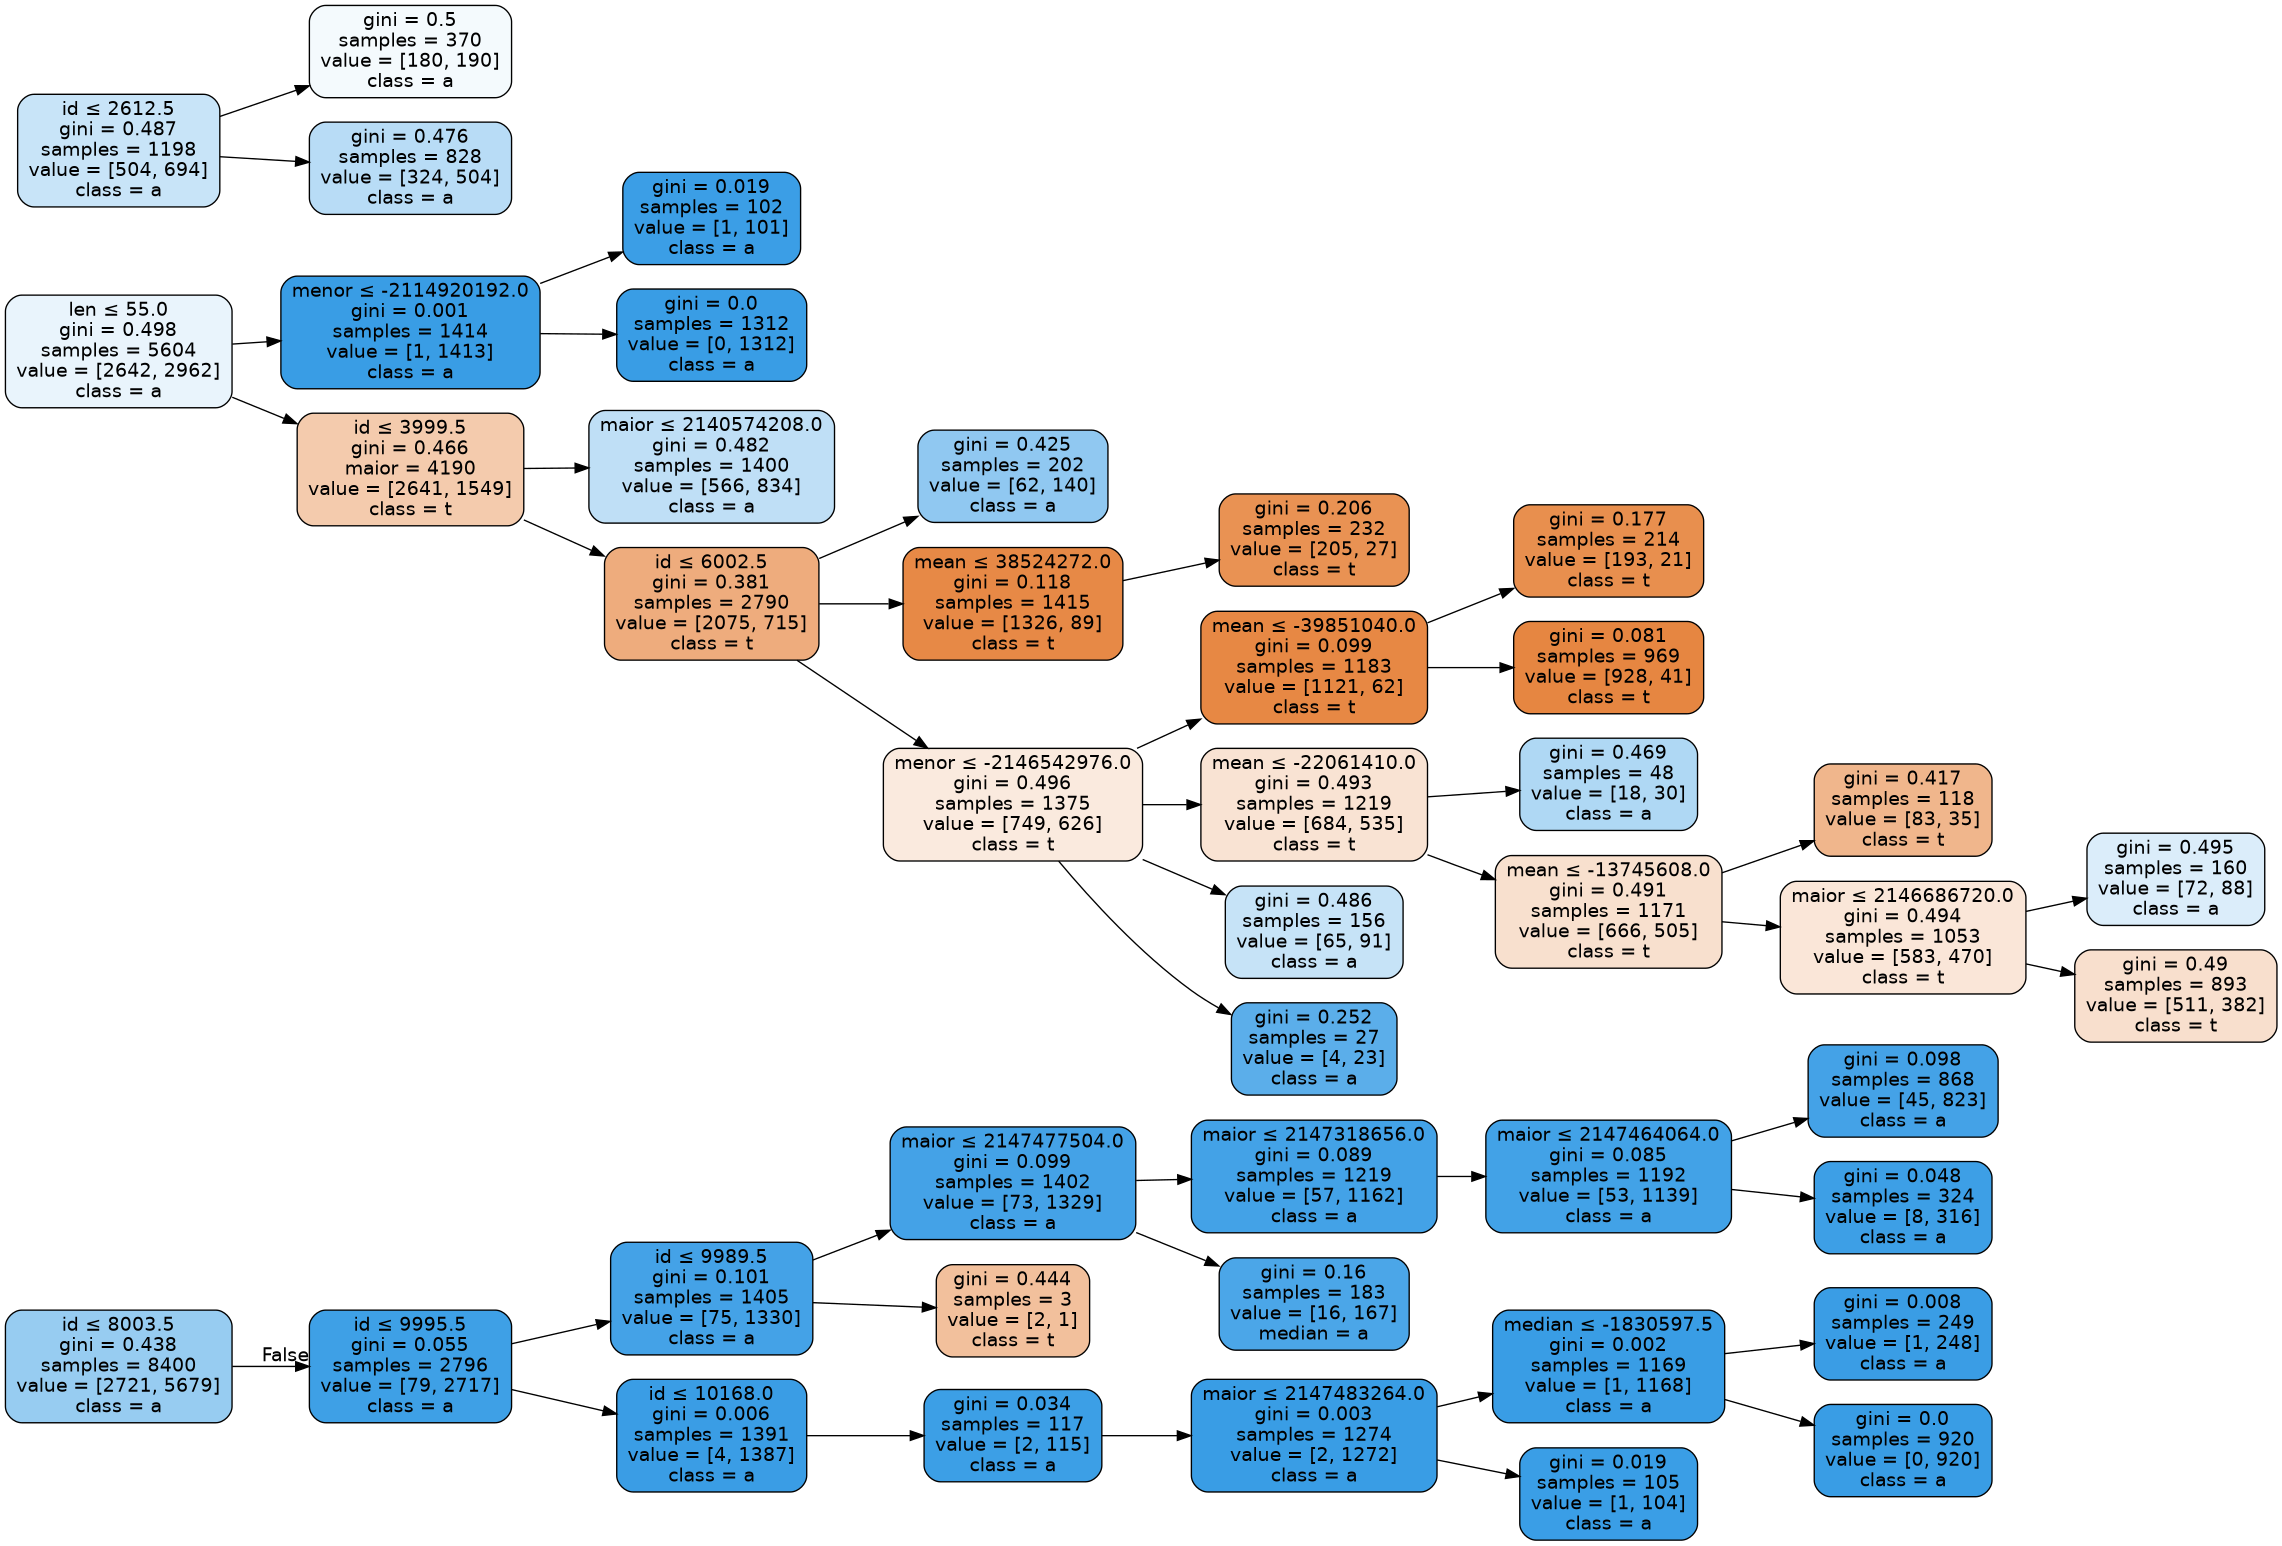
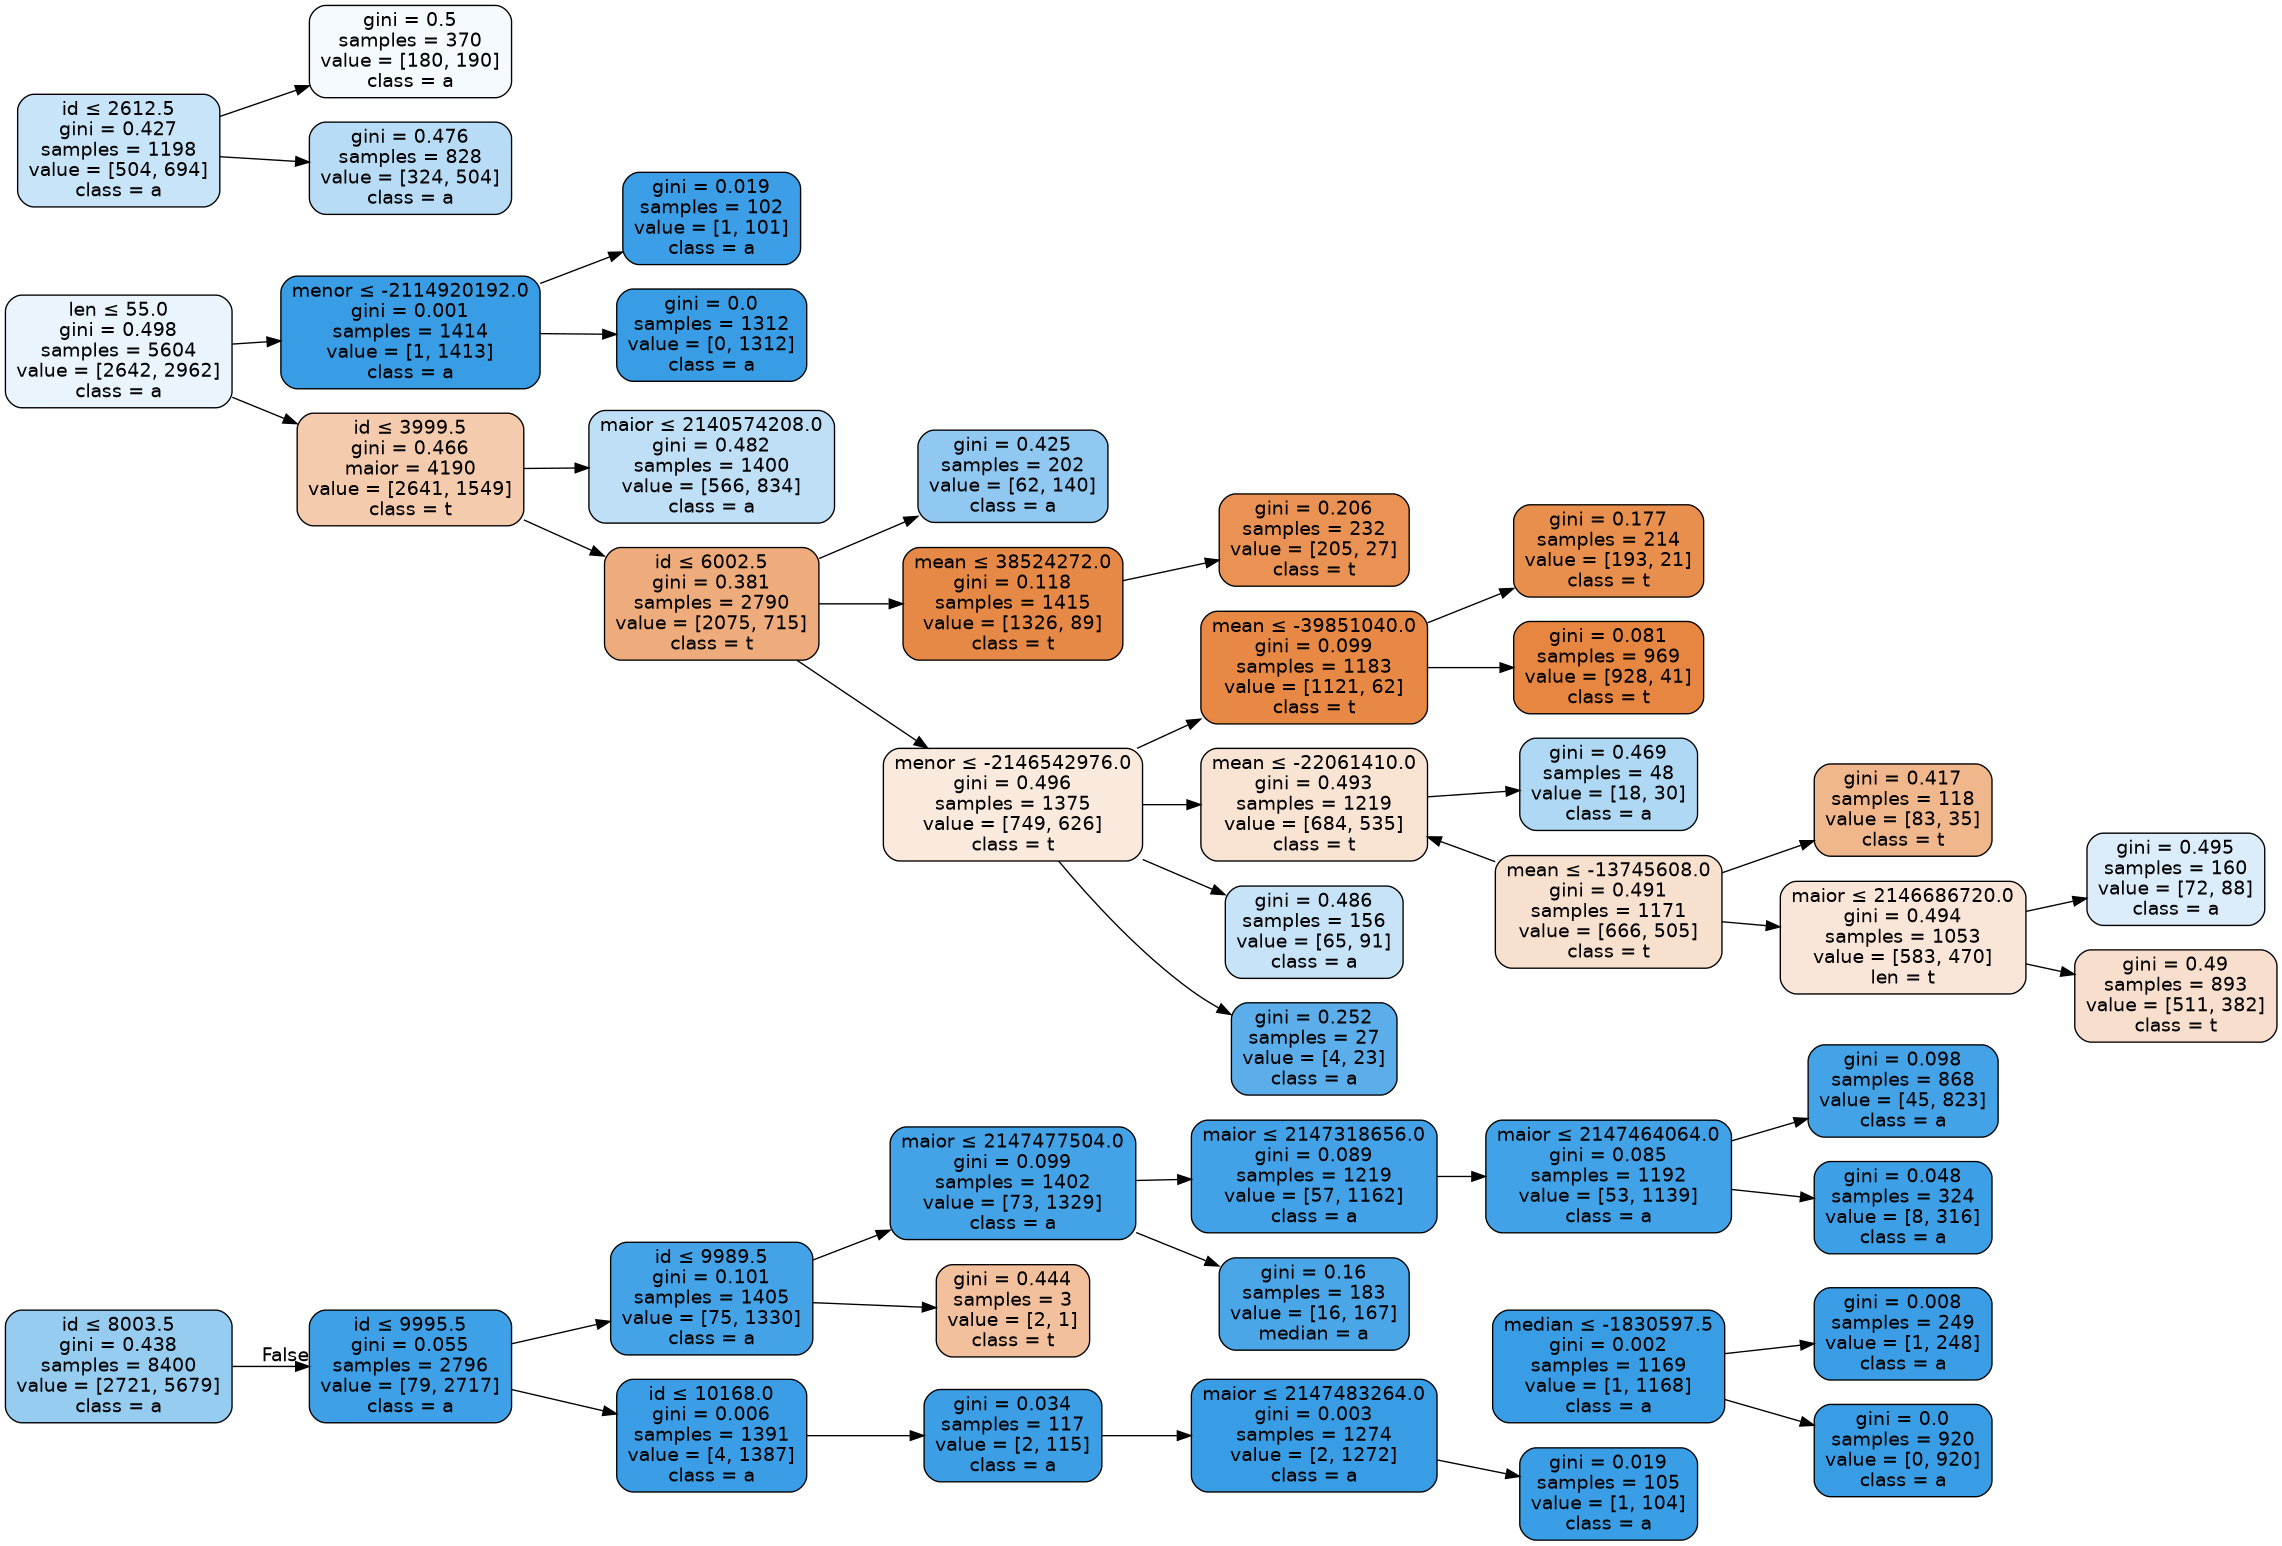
  digraph {
    rankdir=LR
    node [color=black fillcolor="#399de5ff" fontname=helvetica shape=box style="filled, rounded"]
    edge [fontname=helvetica]
    n1 [fillcolor="#399de585" label=<id &le; 8003.5<br/>gini = 0.438<br/>samples = 8400<br/>value = [2721, 5679]<br/>class = a>]
    n2 [fillcolor="#399de5f8" label=<id &le; 9995.5<br/>gini = 0.055<br/>samples = 2796<br/>value = [79, 2717]<br/>class = a>]
    n3 [fillcolor="#399de51c" label=<len &le; 55.0<br/>gini = 0.498<br/>samples = 5604<br/>value = [2642, 2962]<br/>class = a>]
    n4 [label=<menor &le; -2114920192.0<br/>gini = 0.001<br/>samples = 1414<br/>value = [1, 1413]<br/>class = a>]
    n5 [fillcolor="#e5813969" label=<id &le; 3999.5<br/>gini = 0.466<br/>maior = 4190<br/>value = [2641, 1549]<br/>class = t>]
    n6 [fillcolor="#399de5f1" label=<id &le; 9989.5<br/>gini = 0.101<br/>samples = 1405<br/>value = [75, 1330]<br/>class = a>]
    n7 [fillcolor="#399de5fe" label=<id &le; 10168.0<br/>gini = 0.006<br/>samples = 1391<br/>value = [4, 1387]<br/>class = a>]
    n8 [fillcolor="#399de5fc" label=<gini = 0.019<br/>samples = 102<br/>value = [1, 101]<br/>class = a>]
    n9 [label=<gini = 0.0<br/>samples = 1312<br/>value = [0, 1312]<br/>class = a>]
    n10 [fillcolor="#399de552" label=<maior &le; 2140574208.0<br/>gini = 0.482<br/>samples = 1400<br/>value = [566, 834]<br/>class = a>]
    n11 [fillcolor="#e58139a7" label=<id &le; 6002.5<br/>gini = 0.381<br/>samples = 2790<br/>value = [2075, 715]<br/>class = t>]
    n12 [fillcolor="#399de58e" label=<gini = 0.425<br/>samples = 202<br/>value = [62, 140]<br/>class = a>]
    n13 [fillcolor="#e58139ee" label=<mean &le; 38524272.0<br/>gini = 0.118<br/>samples = 1415<br/>value = [1326, 89]<br/>class = t>]
    n14 [fillcolor="#e581392a" label=<menor &le; -2146542976.0<br/>gini = 0.496<br/>samples = 1375<br/>value = [749, 626]<br/>class = t>]
-   n15 [fillcolor="#399de546" label=<id &le; 2612.5<br/>gini = 0.487<br/>samples = 1198<br/>value = [504, 694]<br/>class = a>]
+   n15 [fillcolor="#399de546" label=<id &le; 2612.5<br/>gini = 0.427<br/>samples = 1198<br/>value = [504, 694]<br/>class = a>]
    n16 [fillcolor="#399de50d" label=<gini = 0.5<br/>samples = 370<br/>value = [180, 190]<br/>class = a>]
    n17 [fillcolor="#399de55b" label=<gini = 0.476<br/>samples = 828<br/>value = [324, 504]<br/>class = a>]
    n18 [fillcolor="#e58139dd" label=<gini = 0.206<br/>samples = 232<br/>value = [205, 27]<br/>class = t>]
    n19 [fillcolor="#e58139f1" label=<mean &le; -39851040.0<br/>gini = 0.099<br/>samples = 1183<br/>value = [1121, 62]<br/>class = t>]
    n20 [fillcolor="#e5813938" label=<mean &le; -22061410.0<br/>gini = 0.493<br/>samples = 1219<br/>value = [684, 535]<br/>class = t>]
    n21 [fillcolor="#399de549" label=<gini = 0.486<br/>samples = 156<br/>value = [65, 91]<br/>class = a>]
    n22 [fillcolor="#399de5d3" label=<gini = 0.252<br/>samples = 27<br/>value = [4, 23]<br/>class = a>]
    n23 [fillcolor="#e58139e3" label=<gini = 0.177<br/>samples = 214<br/>value = [193, 21]<br/>class = t>]
    n24 [fillcolor="#e58139f4" label=<gini = 0.081<br/>samples = 969<br/>value = [928, 41]<br/>class = t>]
    n25 [fillcolor="#399de566" label=<gini = 0.469<br/>samples = 48<br/>value = [18, 30]<br/>class = a>]
    n26 [fillcolor="#e581393e" label=<mean &le; -13745608.0<br/>gini = 0.491<br/>samples = 1171<br/>value = [666, 505]<br/>class = t>]
    n27 [fillcolor="#e5813993" label=<gini = 0.417<br/>samples = 118<br/>value = [83, 35]<br/>class = t>]
-   n28 [fillcolor="#e5813931" label=<maior &le; 2146686720.0<br/>gini = 0.494<br/>samples = 1053<br/>value = [583, 470]<br/>class = t>]
+   n28 [fillcolor="#e5813931" label=<maior &le; 2146686720.0<br/>gini = 0.494<br/>samples = 1053<br/>value = [583, 470]<br/>len = t>]
    n29 [fillcolor="#399de52e" label=<gini = 0.495<br/>samples = 160<br/>value = [72, 88]<br/>class = a>]
    n30 [fillcolor="#e5813940" label=<gini = 0.49<br/>samples = 893<br/>value = [511, 382]<br/>class = t>]
    n31 [fillcolor="#399de5f1" label=<maior &le; 2147477504.0<br/>gini = 0.099<br/>samples = 1402<br/>value = [73, 1329]<br/>class = a>]
    n32 [fillcolor="#e581397f" label=<gini = 0.444<br/>samples = 3<br/>value = [2, 1]<br/>class = t>]
    n33 [fillcolor="#399de5fb" label=<gini = 0.034<br/>samples = 117<br/>value = [2, 115]<br/>class = a>]
    n34 [fillcolor="#399de5f2" label=<maior &le; 2147318656.0<br/>gini = 0.089<br/>samples = 1219<br/>value = [57, 1162]<br/>class = a>]
    n35 [fillcolor="#399de5e7" label=<gini = 0.16<br/>samples = 183<br/>value = [16, 167]<br/>median = a>]
    n36 [fillcolor="#399de5f3" label=<maior &le; 2147464064.0<br/>gini = 0.085<br/>samples = 1192<br/>value = [53, 1139]<br/>class = a>]
    n37 [fillcolor="#399de5f1" label=<gini = 0.098<br/>samples = 868<br/>value = [45, 823]<br/>class = a>]
    n38 [fillcolor="#399de5f9" label=<gini = 0.048<br/>samples = 324<br/>value = [8, 316]<br/>class = a>]
    n39 [label=<maior &le; 2147483264.0<br/>gini = 0.003<br/>samples = 1274<br/>value = [2, 1272]<br/>class = a>]
    n40 [label=<median &le; -1830597.5<br/>gini = 0.002<br/>samples = 1169<br/>value = [1, 1168]<br/>class = a>]
    n41 [fillcolor="#399de5fd" label=<gini = 0.019<br/>samples = 105<br/>value = [1, 104]<br/>class = a>]
    n42 [fillcolor="#399de5fe" label=<gini = 0.008<br/>samples = 249<br/>value = [1, 248]<br/>class = a>]
    n43 [label=<gini = 0.0<br/>samples = 920<br/>value = [0, 920]<br/>class = a>]
    n1 -> n2 [headlabel=False labelangle=-45 labeldistance=2.5]
    n2 -> n6
    n2 -> n7
    n3 -> n4
    n3 -> n5
    n4 -> n8
    n4 -> n9
    n5 -> n10
    n5 -> n11
    n6 -> n31
    n6 -> n32
    n7 -> n33
    n11 -> n12
    n11 -> n13
    n11 -> n14
    n13 -> n18
    n14 -> n19
    n14 -> n20
    n14 -> n21
    n14 -> n22
    n15 -> n16
    n15 -> n17
    n19 -> n23
    n19 -> n24
    n20 -> n25
-   n20 -> n26
+   n26 -> n20
    n26 -> n27
    n26 -> n28
    n28 -> n29
    n28 -> n30
    n31 -> n34
    n31 -> n35
    n33 -> n39
    n34 -> n36
    n36 -> n37
    n36 -> n38
-   n39 -> n40
    n39 -> n41
    n40 -> n42
    n40 -> n43
  }
